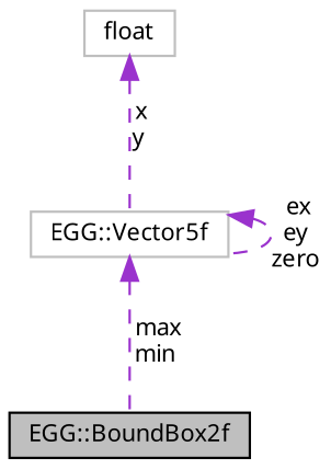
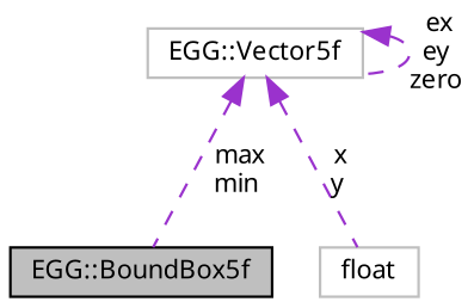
  digraph {
    fontname="Noto Sans"
    node [color=grey75 fillcolor=white fontname="Noto Sans" fontsize=10 shape=record style=filled]
    edge [color=darkorchid3 dir=back fontname="Noto Sans" fontsize=10 labelfontname=FreeMono labelfontsize=10 style=dashed]
-   n1 [color=black fillcolor=grey75 fontcolor=black height=0.2 label="EGG::BoundBox2f" width=0.4]
+   n1 [color=black fillcolor=grey75 fontcolor=black height=0.2 label="EGG::BoundBox5f" width=0.4]
    n2 [height=0.2 label="EGG::Vector5f" width=0.4]
    n3 [height=0.2 label=float width=0.4]
    n2 -> n1 [label=" max\nmin"]
    n2 -> n2 [label=" ex\ney\nzero"]
-   n3 -> n2 [label=" x\ny"]
+   n2 -> n3 [label=" x\ny"]
  }
